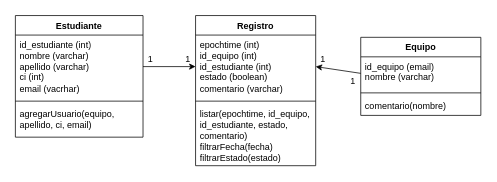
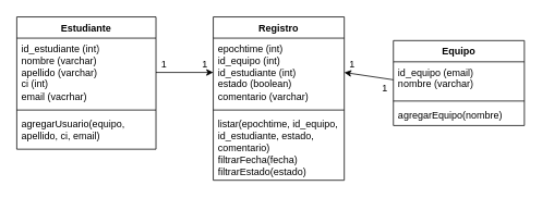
  <mxCell id="0" />
  <mxCell id="1" parent="0" />
  <mxCell id="2" value="Estudiante" style="swimlane;fontStyle=1;align=center;verticalAlign=top;childLayout=stackLayout;horizontal=1;startSize=26;horizontalStack=0;resizeParent=1;resizeParentMax=0;resizeLast=0;collapsible=1;marginBottom=0;whiteSpace=wrap;html=1;" parent="1" vertex="1"><mxGeometry x="20" y="20" width="170" height="162" as="geometry" /></mxCell>
  <mxCell id="3" value="id_estudiante (int)&lt;div&gt;&lt;span style=&quot;background-color: transparent; color: light-dark(rgb(0, 0, 0), rgb(255, 255, 255));&quot;&gt;nombre (varchar)&lt;/span&gt;&lt;div&gt;apellido (varchar)&lt;/div&gt;&lt;div&gt;&lt;span style=&quot;color: light-dark(rgb(0, 0, 0), rgb(255, 255, 255)); background-color: transparent;&quot;&gt;ci (int)&lt;/span&gt;&lt;/div&gt;&lt;div&gt;email (vacrhar)&lt;span style=&quot;color: light-dark(rgb(0, 0, 0), rgb(255, 255, 255)); background-color: transparent;&quot;&gt;&lt;/span&gt;&lt;/div&gt;&lt;/div&gt;" style="text;strokeColor=none;fillColor=none;align=left;verticalAlign=top;spacingLeft=4;spacingRight=4;overflow=hidden;rotatable=0;points=[[0,0.5],[1,0.5]];portConstraint=eastwest;whiteSpace=wrap;html=1;" parent="2" vertex="1"><mxGeometry y="26" width="170" height="84" as="geometry" /></mxCell>
  <mxCell id="4" value="" style="line;strokeWidth=1;fillColor=none;align=left;verticalAlign=middle;spacingTop=-1;spacingLeft=3;spacingRight=3;rotatable=0;labelPosition=right;points=[];portConstraint=eastwest;strokeColor=inherit;" parent="2" vertex="1"><mxGeometry y="110" width="170" height="8" as="geometry" /></mxCell>
  <mxCell id="5" value="agregarUsuario(equipo, apellido, ci, email)" style="text;strokeColor=none;fillColor=none;align=left;verticalAlign=top;spacingLeft=4;spacingRight=4;overflow=hidden;rotatable=0;points=[[0,0.5],[1,0.5]];portConstraint=eastwest;whiteSpace=wrap;html=1;" parent="2" vertex="1"><mxGeometry y="118" width="170" height="44" as="geometry" /></mxCell>
  <mxCell id="6" value="Equipo" style="swimlane;fontStyle=1;align=center;verticalAlign=top;childLayout=stackLayout;horizontal=1;startSize=26;horizontalStack=0;resizeParent=1;resizeParentMax=0;resizeLast=0;collapsible=1;marginBottom=0;whiteSpace=wrap;html=1;" parent="1" vertex="1"><mxGeometry x="480" y="49" width="160" height="104" as="geometry" /></mxCell>
  <mxCell id="7" value="id_equipo (email)&lt;div&gt;nombre (varchar)&lt;/div&gt;" style="text;strokeColor=none;fillColor=none;align=left;verticalAlign=top;spacingLeft=4;spacingRight=4;overflow=hidden;rotatable=0;points=[[0,0.5],[1,0.5]];portConstraint=eastwest;whiteSpace=wrap;html=1;" parent="6" vertex="1"><mxGeometry y="26" width="160" height="44" as="geometry" /></mxCell>
  <mxCell id="8" value="" style="line;strokeWidth=1;fillColor=none;align=left;verticalAlign=middle;spacingTop=-1;spacingLeft=3;spacingRight=3;rotatable=0;labelPosition=right;points=[];portConstraint=eastwest;strokeColor=inherit;" parent="6" vertex="1"><mxGeometry y="70" width="160" height="8" as="geometry" /></mxCell>
- <mxCell id="9" value="comentario(nombre)" style="text;strokeColor=none;fillColor=none;align=left;verticalAlign=top;spacingLeft=4;spacingRight=4;overflow=hidden;rotatable=0;points=[[0,0.5],[1,0.5]];portConstraint=eastwest;whiteSpace=wrap;html=1;" parent="6" vertex="1"><mxGeometry y="78" width="160" height="26" as="geometry" /></mxCell>
+ <mxCell id="9" value="agregarEquipo(nombre)" style="text;strokeColor=none;fillColor=none;align=left;verticalAlign=top;spacingLeft=4;spacingRight=4;overflow=hidden;rotatable=0;points=[[0,0.5],[1,0.5]];portConstraint=eastwest;whiteSpace=wrap;html=1;" parent="6" vertex="1"><mxGeometry y="78" width="160" height="26" as="geometry" /></mxCell>
  <mxCell id="10" value="Registro" style="swimlane;fontStyle=1;align=center;verticalAlign=top;childLayout=stackLayout;horizontal=1;startSize=26;horizontalStack=0;resizeParent=1;resizeParentMax=0;resizeLast=0;collapsible=1;marginBottom=0;whiteSpace=wrap;html=1;" parent="1" vertex="1"><mxGeometry x="260" y="20" width="160" height="200" as="geometry" /></mxCell>
  <mxCell id="11" value="&lt;div&gt;epochtime (int)&lt;/div&gt;id_equipo (int)&lt;div&gt;id_estudiante (int)&lt;/div&gt;&lt;div&gt;estado (boolean)&lt;/div&gt;&lt;div&gt;comentario (varchar)&lt;/div&gt;" style="text;strokeColor=none;fillColor=none;align=left;verticalAlign=top;spacingLeft=4;spacingRight=4;overflow=hidden;rotatable=0;points=[[0,0.5],[1,0.5]];portConstraint=eastwest;whiteSpace=wrap;html=1;" parent="10" vertex="1"><mxGeometry y="26" width="160" height="84" as="geometry" /></mxCell>
  <mxCell id="12" value="" style="line;strokeWidth=1;fillColor=none;align=left;verticalAlign=middle;spacingTop=-1;spacingLeft=3;spacingRight=3;rotatable=0;labelPosition=right;points=[];portConstraint=eastwest;strokeColor=inherit;" parent="10" vertex="1"><mxGeometry y="110" width="160" height="8" as="geometry" /></mxCell>
  <mxCell id="13" value="listar(epochtime, id_equipo, id_estudiante, estado, comentario)&lt;div&gt;filtrarFecha(fecha)&lt;/div&gt;&lt;div&gt;filtrarEstado(estado)&lt;/div&gt;" style="text;strokeColor=none;fillColor=none;align=left;verticalAlign=top;spacingLeft=4;spacingRight=4;overflow=hidden;rotatable=0;points=[[0,0.5],[1,0.5]];portConstraint=eastwest;whiteSpace=wrap;html=1;" parent="10" vertex="1"><mxGeometry y="118" width="160" height="82" as="geometry" /></mxCell>
  <mxCell id="14" value="" style="endArrow=classic;html=1;rounded=0;exitX=1;exitY=0.5;exitDx=0;exitDy=0;entryX=0;entryY=0.5;entryDx=0;entryDy=0;" parent="1" source="3" target="11" edge="1"><mxGeometry width="50" height="50" relative="1" as="geometry"><mxPoint x="240" y="163" as="sourcePoint" /><mxPoint x="290" y="113" as="targetPoint" /></mxGeometry></mxCell>
  <mxCell id="15" value="" style="endArrow=classic;html=1;rounded=0;exitX=0;exitY=0.5;exitDx=0;exitDy=0;entryX=1;entryY=0.5;entryDx=0;entryDy=0;" parent="1" source="7" target="11" edge="1"><mxGeometry width="50" height="50" relative="1" as="geometry"><mxPoint x="320" y="163" as="sourcePoint" /><mxPoint x="370" y="113" as="targetPoint" /></mxGeometry></mxCell>
  <mxCell id="16" value="1" style="text;html=1;align=center;verticalAlign=middle;whiteSpace=wrap;rounded=0;" parent="1" vertex="1"><mxGeometry x="220" y="63" width="60" height="30" as="geometry" /></mxCell>
  <mxCell id="17" value="1" style="text;html=1;align=center;verticalAlign=middle;whiteSpace=wrap;rounded=0;" parent="1" vertex="1"><mxGeometry x="170" y="63" width="60" height="30" as="geometry" /></mxCell>
  <mxCell id="18" value="1" style="text;html=1;align=center;verticalAlign=middle;whiteSpace=wrap;rounded=0;" parent="1" vertex="1"><mxGeometry x="400" y="63" width="60" height="30" as="geometry" /></mxCell>
  <mxCell id="19" value="1" style="text;html=1;align=center;verticalAlign=middle;whiteSpace=wrap;rounded=0;" parent="1" vertex="1"><mxGeometry x="440" y="93" width="60" height="30" as="geometry" /></mxCell>
